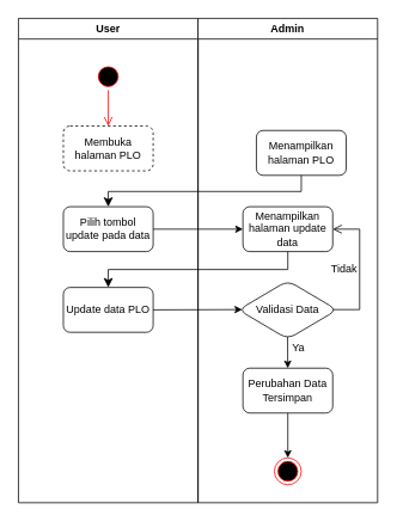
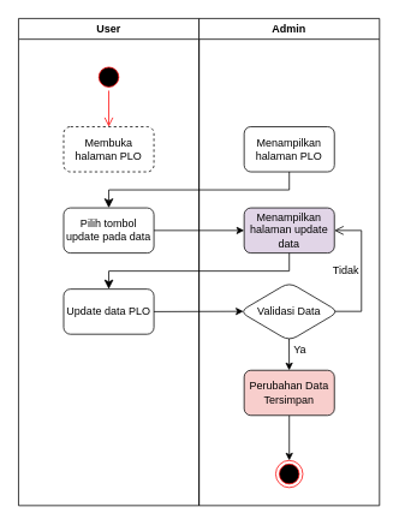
  <mxCell id="0" />
  <mxCell id="1" parent="0" />
  <mxCell id="2" value="User" style="swimlane;whiteSpace=wrap;html=1;" parent="1" vertex="1"><mxGeometry x="20" y="20" width="200" height="540" as="geometry" /></mxCell>
  <mxCell id="3" value="Membuka halaman PLO" style="rounded=1;whiteSpace=wrap;html=1;dashed=1;" parent="2" vertex="1"><mxGeometry x="50" y="120" width="100" height="50" as="geometry" /></mxCell>
  <mxCell id="4" value="" style="ellipse;html=1;shape=startState;fillColor=#000000;strokeColor=#ff0000;" parent="2" vertex="1"><mxGeometry x="85" y="50" width="30" height="30" as="geometry" /></mxCell>
  <mxCell id="5" value="" style="edgeStyle=orthogonalEdgeStyle;html=1;verticalAlign=bottom;endArrow=open;endSize=8;strokeColor=#ff0000;entryX=0.5;entryY=0;entryDx=0;entryDy=0;" parent="2" source="4" target="3" edge="1"><mxGeometry relative="1" as="geometry"><mxPoint x="100" y="140" as="targetPoint" /></mxGeometry></mxCell>
  <mxCell id="6" value="Pilih tombol update pada data" style="rounded=1;whiteSpace=wrap;html=1;" parent="2" vertex="1"><mxGeometry x="50" y="210" width="100" height="50" as="geometry" /></mxCell>
  <mxCell id="7" value="Update data PLO" style="rounded=1;whiteSpace=wrap;html=1;" parent="2" vertex="1"><mxGeometry x="50" y="300" width="100" height="50" as="geometry" /></mxCell>
  <mxCell id="8" value="Admin" style="swimlane;whiteSpace=wrap;html=1;" parent="1" vertex="1"><mxGeometry x="220" y="20" width="200" height="540" as="geometry" /></mxCell>
- <mxCell id="9" value="Menampilkan halaman PLO" style="rounded=1;whiteSpace=wrap;html=1;" parent="8" vertex="1"><mxGeometry x="65" y="125" width="100" height="50" as="geometry" /></mxCell>
- <mxCell id="10" value="Menampilkan halaman update data" style="rounded=1;whiteSpace=wrap;html=1;" parent="8" vertex="1"><mxGeometry x="50" y="210" width="100" height="50" as="geometry" /></mxCell>
+ <mxCell id="9" value="Menampilkan halaman PLO" style="rounded=1;whiteSpace=wrap;html=1;" parent="8" vertex="1"><mxGeometry x="50" y="120" width="100" height="50" as="geometry" /></mxCell>
+ <mxCell id="10" value="Menampilkan halaman update data" style="rounded=1;whiteSpace=wrap;html=1;fillColor=#e1d5e7;" parent="8" vertex="1"><mxGeometry x="50" y="210" width="100" height="50" as="geometry" /></mxCell>
  <mxCell id="11" value="" style="edgeStyle=none;html=1;exitX=0.498;exitY=0.962;exitDx=0;exitDy=0;exitPerimeter=0;" parent="8" source="12" target="15" edge="1"><mxGeometry relative="1" as="geometry" /></mxCell>
  <mxCell id="12" value="Validasi Data" style="rhombus;whiteSpace=wrap;html=1;rounded=1;" parent="8" vertex="1"><mxGeometry x="45" y="292.5" width="110" height="65" as="geometry" /></mxCell>
  <mxCell id="13" value="" style="edgeStyle=elbowEdgeStyle;elbow=horizontal;endArrow=open;html=1;curved=0;rounded=0;endSize=8;startSize=8;exitX=0.959;exitY=0.495;exitDx=0;exitDy=0;entryX=1;entryY=0.5;entryDx=0;entryDy=0;exitPerimeter=0;" parent="8" source="12" target="10" edge="1"><mxGeometry width="50" height="50" relative="1" as="geometry"><mxPoint x="230" y="330" as="sourcePoint" /><mxPoint x="280" y="280" as="targetPoint" /><Array as="points"><mxPoint x="180" y="280" /></Array></mxGeometry></mxCell>
  <mxCell id="14" value="" style="edgeStyle=none;html=1;" parent="8" source="15" target="16" edge="1"><mxGeometry relative="1" as="geometry" /></mxCell>
- <mxCell id="15" value="Perubahan Data Tersimpan" style="rounded=1;whiteSpace=wrap;html=1;" parent="8" vertex="1"><mxGeometry x="50" y="390" width="100" height="50" as="geometry" /></mxCell>
+ <mxCell id="15" value="Perubahan Data Tersimpan" style="rounded=1;whiteSpace=wrap;html=1;fillColor=#f8cecc;" parent="8" vertex="1"><mxGeometry x="50" y="390" width="100" height="50" as="geometry" /></mxCell>
  <mxCell id="16" value="" style="ellipse;html=1;shape=endState;fillColor=#000000;strokeColor=#ff0000;" parent="8" vertex="1"><mxGeometry x="85" y="490" width="30" height="30" as="geometry" /></mxCell>
  <mxCell id="17" value="Ya" style="text;html=1;align=center;verticalAlign=middle;whiteSpace=wrap;rounded=0;" vertex="1" parent="8"><mxGeometry x="87" y="357.5" width="50" height="20" as="geometry" /></mxCell>
  <mxCell id="18" value="Tidak" style="text;html=1;align=center;verticalAlign=middle;whiteSpace=wrap;rounded=0;" vertex="1" parent="8"><mxGeometry x="138" y="270" width="50" height="20" as="geometry" /></mxCell>
  <mxCell id="19" value="" style="edgeStyle=elbowEdgeStyle;elbow=vertical;endArrow=classic;html=1;curved=0;rounded=0;endSize=8;startSize=8;exitX=0.5;exitY=1;exitDx=0;exitDy=0;entryX=0.5;entryY=0;entryDx=0;entryDy=0;" parent="1" source="9" target="6" edge="1"><mxGeometry width="50" height="50" relative="1" as="geometry"><mxPoint x="290" y="280" as="sourcePoint" /><mxPoint x="340" y="230" as="targetPoint" /></mxGeometry></mxCell>
  <mxCell id="20" value="" style="edgeStyle=none;html=1;" parent="1" source="6" target="10" edge="1"><mxGeometry relative="1" as="geometry" /></mxCell>
  <mxCell id="21" value="" style="edgeStyle=elbowEdgeStyle;elbow=vertical;endArrow=classic;html=1;curved=0;rounded=0;endSize=8;startSize=8;exitX=0.5;exitY=1;exitDx=0;exitDy=0;entryX=0.5;entryY=0;entryDx=0;entryDy=0;" parent="1" source="10" target="7" edge="1"><mxGeometry width="50" height="50" relative="1" as="geometry"><mxPoint x="260" y="340" as="sourcePoint" /><mxPoint x="110" y="320" as="targetPoint" /></mxGeometry></mxCell>
  <mxCell id="22" value="" style="edgeStyle=none;html=1;entryX=0.047;entryY=0.495;entryDx=0;entryDy=0;entryPerimeter=0;" parent="1" edge="1"><mxGeometry relative="1" as="geometry"><mxPoint x="170" y="345" as="sourcePoint" /><mxPoint x="269.17" y="344.675" as="targetPoint" /></mxGeometry></mxCell>
